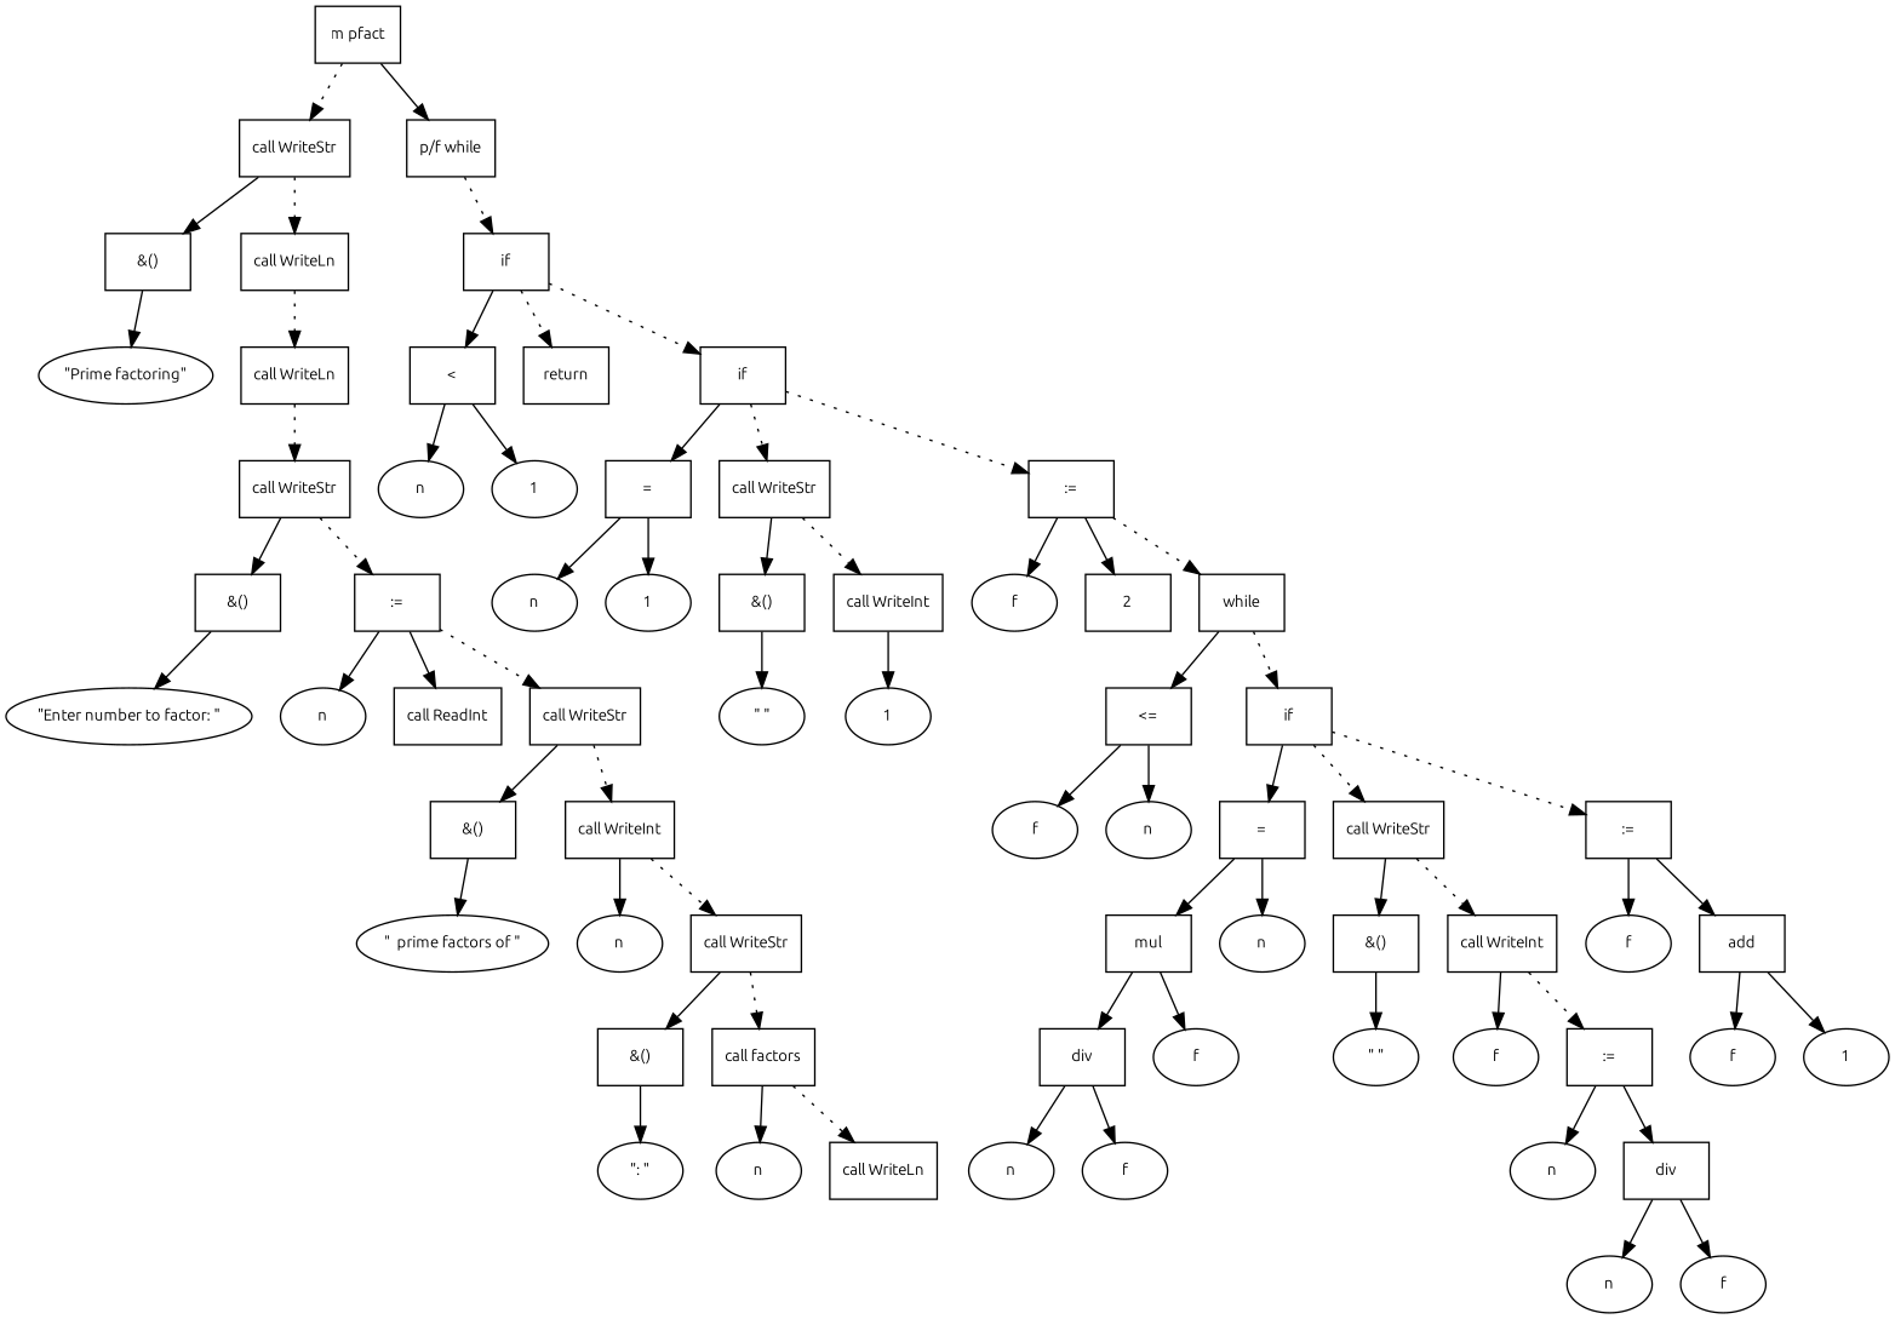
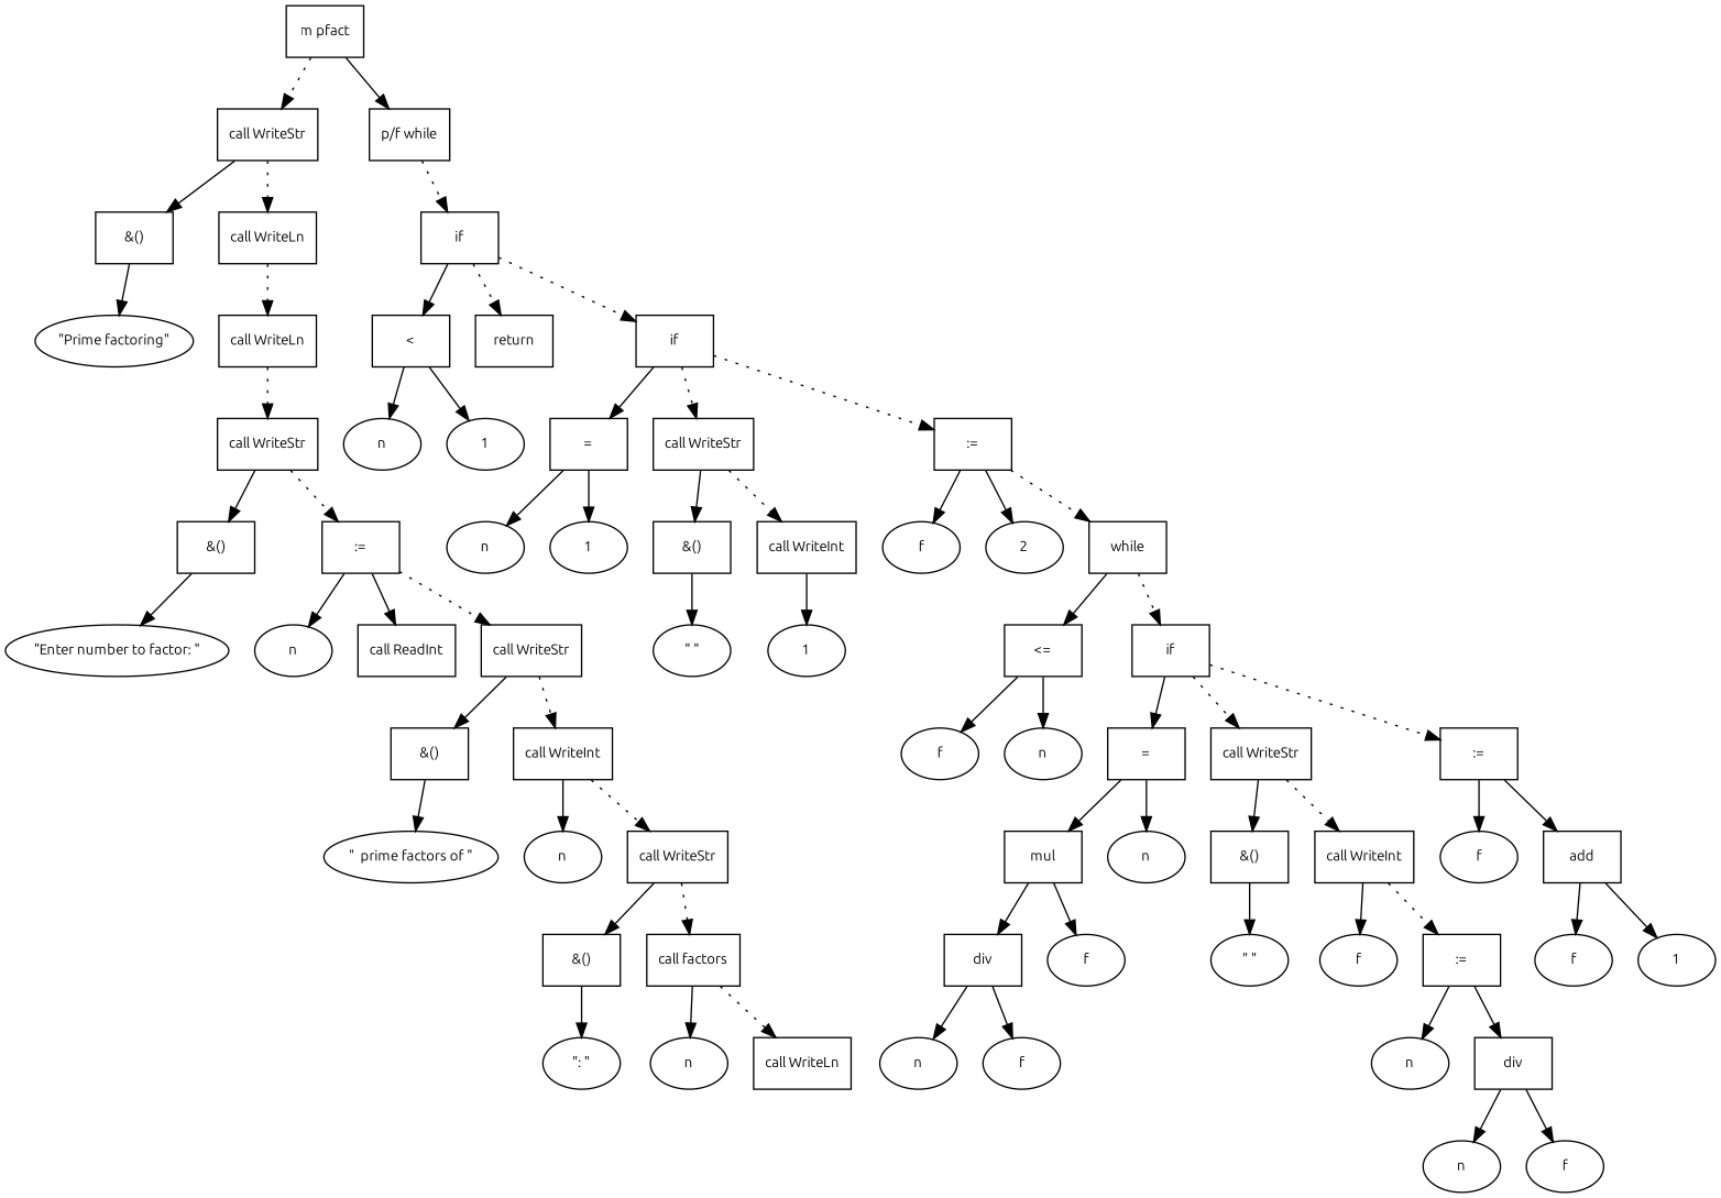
  digraph {
    fontname=Ubuntu
    fontsize=10
    node [fontname=Ubuntu fontsize=10 shape=box]
    edge [fontname=Ubuntu fontsize=10]
    n1 [label="m pfact"]
    n2 [label="call WriteStr"]
    n3 [label="p/f while"]
    n4 [label="&()"]
    n5 [label="call WriteLn"]
    n6 [label=if]
    n7 [label="\"Prime factoring\"" shape=ellipse]
    n8 [label="call WriteLn"]
    n9 [label="call WriteStr"]
    n10 [label="&()"]
    n11 [label=":="]
    n12 [label="\"Enter number to factor: \"" shape=ellipse]
    n13 [label=n shape=ellipse]
    n14 [label="call ReadInt"]
    n15 [label="call WriteStr"]
    n16 [label="&()"]
    n17 [label="call WriteInt"]
    n18 [label="\"  prime factors of \"" shape=ellipse]
    n19 [label=n shape=ellipse]
    n20 [label="call WriteStr"]
    n21 [label="&()"]
    n22 [label="call factors"]
    n23 [label="\": \"" shape=ellipse]
    n24 [label=n shape=ellipse]
    n25 [label="call WriteLn"]
    n26 [label="<"]
    n27 [label=return]
    n28 [label=if]
    n29 [label=n shape=ellipse]
    n30 [label=1 shape=ellipse]
    n31 [label="="]
    n32 [label="call WriteStr"]
    n33 [label=":="]
    n34 [label=n shape=ellipse]
    n35 [label=1 shape=ellipse]
    n36 [label="&()"]
    n37 [label="call WriteInt"]
    n38 [label=f shape=ellipse]
-   n39 [label=2]
+   n39 [label=2 shape=ellipse]
    n40 [label=while]
    n41 [label="\" \"" shape=ellipse]
    n42 [label=1 shape=ellipse]
    n43 [label="<="]
    n44 [label=if]
    n45 [label=f shape=ellipse]
    n46 [label=n shape=ellipse]
    n47 [label="="]
    n48 [label="call WriteStr"]
    n49 [label=":="]
    n50 [label=mul]
    n51 [label=n shape=ellipse]
    n52 [label="&()"]
    n53 [label="call WriteInt"]
    n54 [label=f shape=ellipse]
    n55 [label=add]
    n56 [label=div]
    n57 [label=f shape=ellipse]
    n58 [label=n shape=ellipse]
    n59 [label=f shape=ellipse]
    n60 [label="\" \"" shape=ellipse]
    n61 [label=f shape=ellipse]
    n62 [label=":="]
    n63 [label=n shape=ellipse]
    n64 [label=div]
    n65 [label=n shape=ellipse]
    n66 [label=f shape=ellipse]
    n67 [label=f shape=ellipse]
    n68 [label=1 shape=ellipse]
    n1 -> n2 [style=dotted]
    n1 -> n3
    n2 -> n4
    n2 -> n5 [style=dotted]
    n3 -> n6 [style=dotted]
    n4 -> n7
    n5 -> n8 [style=dotted]
    n6 -> n26
    n6 -> n27 [style=dotted]
    n6 -> n28 [style=dotted]
    n8 -> n9 [style=dotted]
    n9 -> n10
    n9 -> n11 [style=dotted]
    n10 -> n12
    n11 -> n13
    n11 -> n14
    n11 -> n15 [style=dotted]
    n15 -> n16
    n15 -> n17 [style=dotted]
    n16 -> n18
    n17 -> n19
    n17 -> n20 [style=dotted]
    n20 -> n21
    n20 -> n22 [style=dotted]
    n21 -> n23
    n22 -> n24
    n22 -> n25 [style=dotted]
    n26 -> n29
    n26 -> n30
    n28 -> n31
    n28 -> n32 [style=dotted]
    n28 -> n33 [style=dotted]
    n31 -> n34
    n31 -> n35
    n32 -> n36
    n32 -> n37 [style=dotted]
    n33 -> n38
    n33 -> n39
    n33 -> n40 [style=dotted]
    n36 -> n41
    n37 -> n42
    n40 -> n43
    n40 -> n44 [style=dotted]
    n43 -> n45
    n43 -> n46
    n44 -> n47
    n44 -> n48 [style=dotted]
    n44 -> n49 [style=dotted]
    n47 -> n50
    n47 -> n51
    n48 -> n52
    n48 -> n53 [style=dotted]
    n49 -> n54
    n49 -> n55
    n50 -> n56
    n50 -> n57
    n52 -> n60
    n53 -> n61
    n53 -> n62 [style=dotted]
    n55 -> n67
    n55 -> n68
    n56 -> n58
    n56 -> n59
    n62 -> n63
    n62 -> n64
    n64 -> n65
    n64 -> n66
  }
